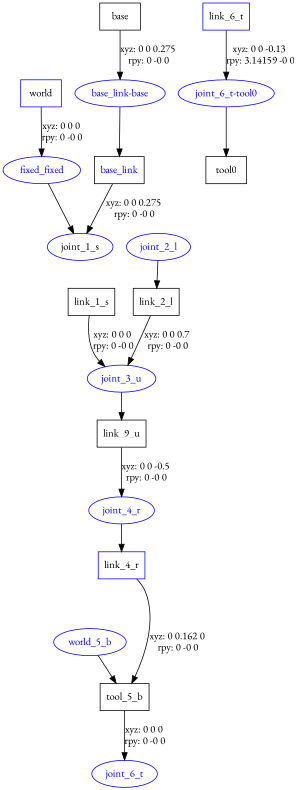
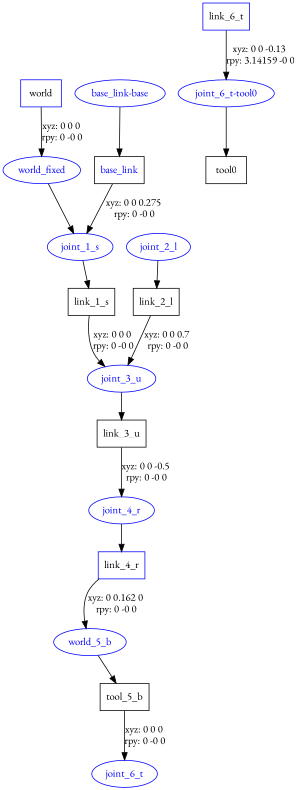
  digraph {
    fontname="EB Garamond"
    node [color=blue fontname="EB Garamond" shape=box fontcolor=blue]
    edge [fontname="EB Garamond"]
    n1 [label=world fontcolor=""]
-   world_fixed [shape=ellipse label=fixed_fixed]
-   joint_1_s [fontcolor=black shape=ellipse]
-   n4 [label=base color="" fontcolor=""]
+   world_fixed [shape=ellipse]
+   joint_1_s [shape=ellipse]
    "base_link-base" [shape=ellipse]
    n6 [label=base_link color=""]
    n7 [label=link_1_s color="" fontcolor=""]
    joint_3_u [shape=ellipse]
    joint_2_l [shape=ellipse]
    n10 [label=link_2_l color="" fontcolor=""]
-   n11 [label=link_9_u color="" fontcolor=""]
+   n11 [label=link_3_u color="" fontcolor=""]
    joint_4_r [shape=ellipse]
    n13 [label=link_4_r fontcolor=""]
    n14 [label=world_5_b shape=ellipse]
    n15 [label=tool_5_b color="" fontcolor=""]
    joint_6_t [shape=ellipse]
    n17 [label=link_6_t fontcolor=""]
    "joint_6_t-tool0" [shape=ellipse]
    n19 [label=tool0 color="" fontcolor=""]
    n1 -> world_fixed [label="xyz: 0 0 0 \nrpy: 0 -0 0"]
    world_fixed -> joint_1_s
-   n4 -> "base_link-base" [label="xyz: 0 0 0.275 \nrpy: 0 -0 0"]
+   joint_1_s -> n7
    "base_link-base" -> n6
    n6 -> joint_1_s [label="xyz: 0 0 0.275 \nrpy: 0 -0 0"]
    n7 -> joint_3_u [label="xyz: 0 0 0 \nrpy: 0 -0 0"]
    joint_3_u -> n11
    joint_2_l -> n10
    n10 -> joint_3_u [label="xyz: 0 0 0.7 \nrpy: 0 -0 0"]
    n11 -> joint_4_r [label="xyz: 0 0 -0.5 \nrpy: 0 -0 0"]
    joint_4_r -> n13
-   n13 -> n15 [label="xyz: 0 0.162 0 \nrpy: 0 -0 0"]
+   n13 -> n14 [label="xyz: 0 0.162 0 \nrpy: 0 -0 0"]
    n14 -> n15
    n15 -> joint_6_t [label="xyz: 0 0 0 \nrpy: 0 -0 0"]
    n17 -> "joint_6_t-tool0" [label="xyz: 0 0 -0.13 \nrpy: 3.14159 -0 0"]
    "joint_6_t-tool0" -> n19
  }
